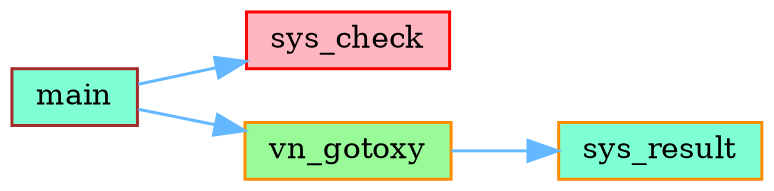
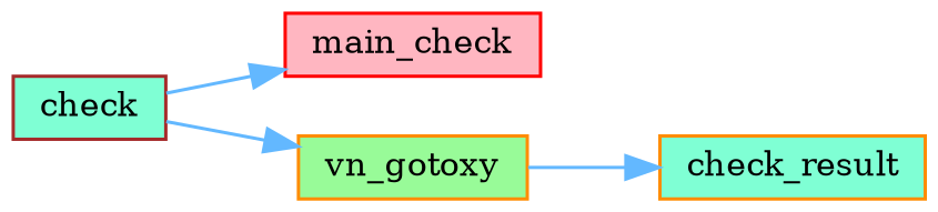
  digraph {
    fontname="DejaVu Serif"
    rankdir=LR
    node [color=darkorange fillcolor=aquamarine fontname="DejaVu Serif" fontsize=10 shape=box style=filled]
    edge [arrowhead=normal color=steelblue1 fontname="DejaVu Serif" fontsize=10 labelfontname=Helvetica labelfontsize=10 style=solid]
-   n1 [color=brown fontcolor=black height=0.2 label=main width=0.4]
-   n2 [color=red fillcolor=lightpink height=0.2 label=sys_check width=0.4]
+   n1 [color=brown fontcolor=black height=0.2 label=check width=0.4]
+   n2 [color=red fillcolor=lightpink height=0.2 label=main_check width=0.4]
    n3 [fillcolor=palegreen height=0.2 label=vn_gotoxy width=0.4]
-   n4 [height=0.2 label=sys_result width=0.4]
+   n4 [height=0.2 label=check_result width=0.4]
    n1 -> n2
    n1 -> n3
    n3 -> n4
  }
